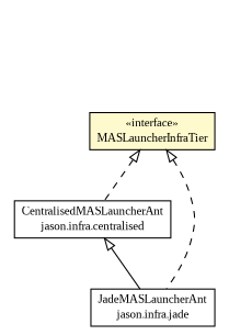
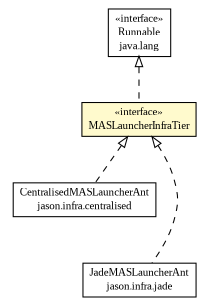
  digraph {
    nodesep=0.25
    ranksep=0.5
    fontname="Liberation Serif"
    node [fontcolor=black fontname="Liberation Serif" fontsize=10.0 shape=plaintext]
    edge [arrowtail=empty dir=back fontname="Liberation Serif" fontsize=10 headport=p labelfontname=Helvetica labelfontsize=10 tailport=p style=dashed]
    n1 [label=<<table title="jason.infra.centralised.CentralisedMASLauncherAnt" border="0" cellborder="1" cellspacing="0" cellpadding="2" port="p" href="../infra/centralised/CentralisedMASLauncherAnt.html"> 		<tr><td><table border="0" cellspacing="0" cellpadding="1"> <tr><td align="center" balign="center"> CentralisedMASLauncherAnt </td></tr> <tr><td align="center" balign="center"> jason.infra.centralised </td></tr> 		</table></td></tr> 		</table>>]
    n2 [label=<<table title="jason.infra.jade.JadeMASLauncherAnt" border="0" cellborder="1" cellspacing="0" cellpadding="2" port="p" href="../infra/jade/JadeMASLauncherAnt.html"> 		<tr><td><table border="0" cellspacing="0" cellpadding="1"> <tr><td align="center" balign="center"> JadeMASLauncherAnt </td></tr> <tr><td align="center" balign="center"> jason.infra.jade </td></tr> 		</table></td></tr> 		</table>>]
    n3 [label=<<table title="jason.jeditplugin.MASLauncherInfraTier" border="0" cellborder="1" cellspacing="0" cellpadding="2" port="p" bgcolor="lemonChiffon" href="./MASLauncherInfraTier.html"> 		<tr><td><table border="0" cellspacing="0" cellpadding="1"> <tr><td align="center" balign="center"> &#171;interface&#187; </td></tr> <tr><td align="center" balign="center"> MASLauncherInfraTier </td></tr> 		</table></td></tr> 		</table>>]
-   n1 -> n2 [style=""]
+   n4 [label=<<table title="java.lang.Runnable" border="0" cellborder="1" cellspacing="0" cellpadding="2" port="p" href="http://java.sun.com/j2se/1.4.2/docs/api/java/lang/Runnable.html"> 		<tr><td><table border="0" cellspacing="0" cellpadding="1"> <tr><td align="center" balign="center"> &#171;interface&#187; </td></tr> <tr><td align="center" balign="center"> Runnable </td></tr> <tr><td align="center" balign="center"> java.lang </td></tr> 		</table></td></tr> 		</table>>]
    n3 -> n1
    n3 -> n2
+   n4 -> n3
  }
